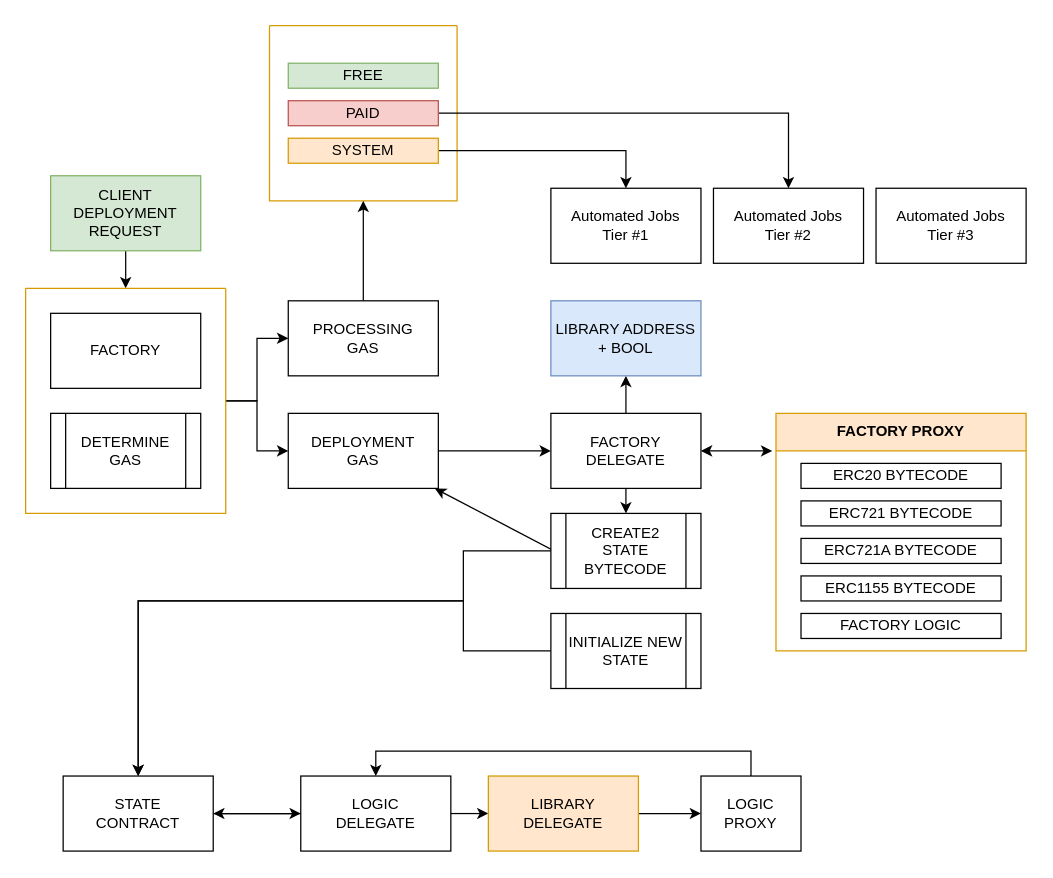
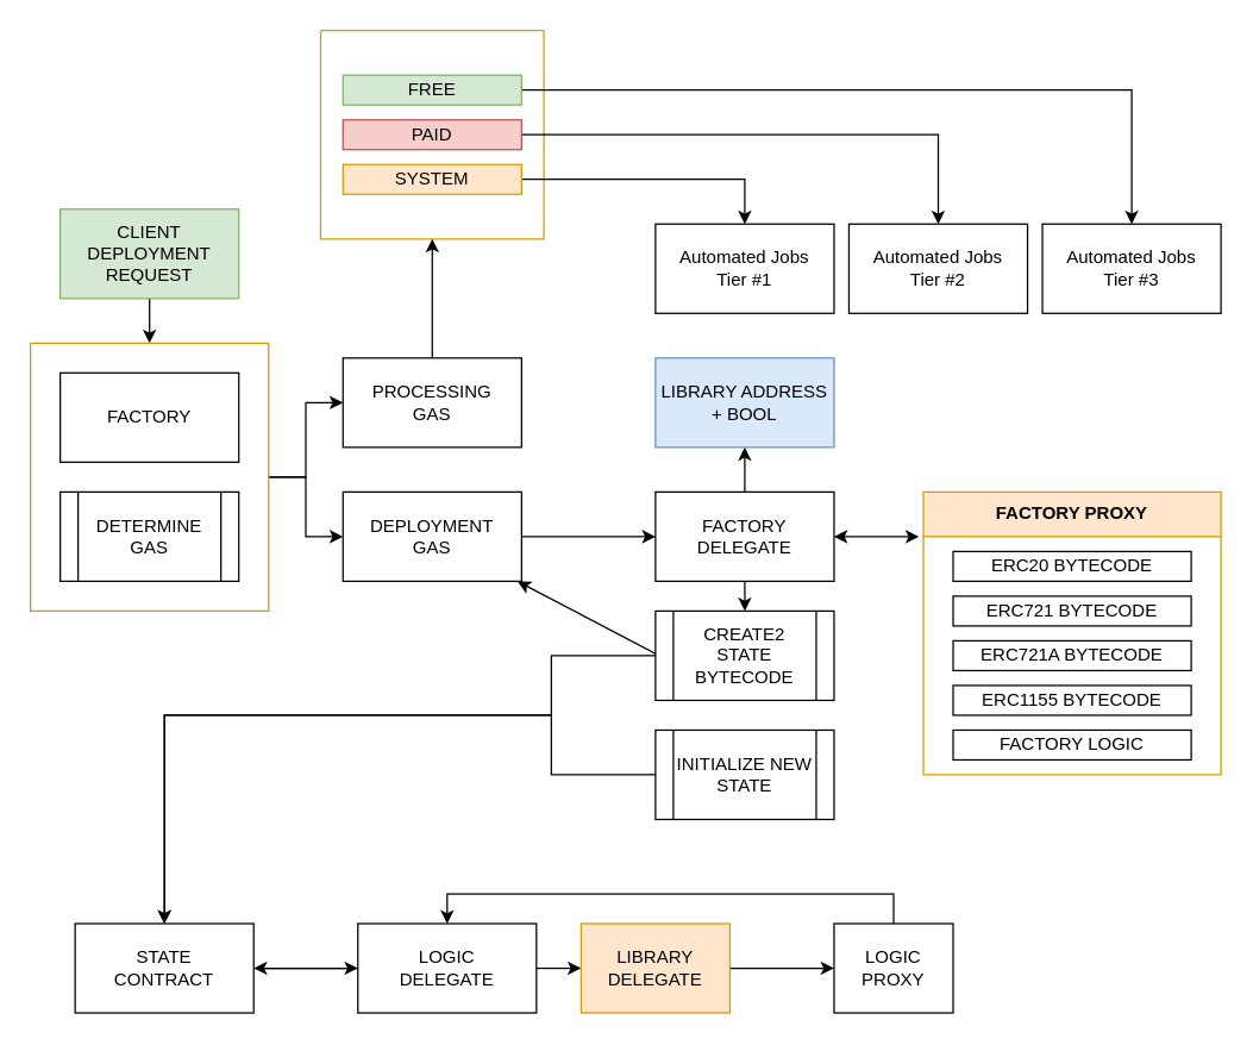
  <mxCell id="0" />
  <mxCell id="1" parent="0" />
  <mxCell id="2" value="" style="swimlane;startSize=0;fillColor=#ffe6cc;strokeColor=#d79b00;" vertex="1" parent="1"><mxGeometry x="215" y="20" width="150" height="140" as="geometry" /></mxCell>
  <mxCell id="3" value="Automated Jobs&lt;br&gt;Tier #1" style="rounded=0;whiteSpace=wrap;html=1;" vertex="1" parent="1"><mxGeometry x="440" y="150" width="120" height="60" as="geometry" /></mxCell>
  <mxCell id="4" value="Automated Jobs&lt;br&gt;&lt;div&gt;Tier #2&lt;/div&gt;" style="rounded=0;whiteSpace=wrap;html=1;" vertex="1" parent="1"><mxGeometry x="570" y="150" width="120" height="60" as="geometry" /></mxCell>
  <mxCell id="5" value="Automated Jobs&lt;br&gt;&lt;div&gt;Tier #3&lt;/div&gt;" style="rounded=0;whiteSpace=wrap;html=1;" vertex="1" parent="1"><mxGeometry x="700" y="150" width="120" height="60" as="geometry" /></mxCell>
  <mxCell id="6" style="edgeStyle=orthogonalEdgeStyle;rounded=0;orthogonalLoop=1;jettySize=auto;html=1;exitX=1;exitY=0.5;exitDx=0;exitDy=0;entryX=0.5;entryY=0;entryDx=0;entryDy=0;" edge="1" parent="1" source="7" target="3"><mxGeometry relative="1" as="geometry" /></mxCell>
  <mxCell id="7" value="SYSTEM" style="rounded=0;whiteSpace=wrap;html=1;fillColor=#ffe6cc;strokeColor=#d79b00;" vertex="1" parent="1"><mxGeometry x="230" y="110" width="120" height="20" as="geometry" /></mxCell>
+ <mxCell id="8" style="edgeStyle=orthogonalEdgeStyle;rounded=0;orthogonalLoop=1;jettySize=auto;html=1;exitX=1;exitY=0.5;exitDx=0;exitDy=0;" edge="1" parent="1" source="9" target="5"><mxGeometry relative="1" as="geometry" /></mxCell>
  <mxCell id="9" value="&lt;div&gt;FREE&lt;/div&gt;" style="rounded=0;whiteSpace=wrap;html=1;fillColor=#d5e8d4;strokeColor=#82b366;" vertex="1" parent="1"><mxGeometry x="230" y="50" width="120" height="20" as="geometry" /></mxCell>
  <mxCell id="10" style="edgeStyle=orthogonalEdgeStyle;rounded=0;orthogonalLoop=1;jettySize=auto;html=1;exitX=1;exitY=0.5;exitDx=0;exitDy=0;entryX=0.5;entryY=0;entryDx=0;entryDy=0;" edge="1" parent="1" source="11" target="4"><mxGeometry relative="1" as="geometry" /></mxCell>
  <mxCell id="11" value="PAID" style="rounded=0;whiteSpace=wrap;html=1;fillColor=#f8cecc;strokeColor=#b85450;" vertex="1" parent="1"><mxGeometry x="230" y="80" width="120" height="20" as="geometry" /></mxCell>
  <mxCell id="12" style="edgeStyle=none;rounded=0;sketch=0;orthogonalLoop=1;jettySize=auto;html=1;exitX=0.5;exitY=1;exitDx=0;exitDy=0;entryX=0.5;entryY=0;entryDx=0;entryDy=0;strokeColor=default;" edge="1" parent="1" source="13" target="38"><mxGeometry relative="1" as="geometry" /></mxCell>
  <mxCell id="13" value="CLIENT DEPLOYMENT&lt;br&gt;REQUEST" style="rounded=0;whiteSpace=wrap;html=1;fillColor=#d5e8d4;strokeColor=#82b366;" vertex="1" parent="1"><mxGeometry x="40" y="140" width="120" height="60" as="geometry" /></mxCell>
  <mxCell id="14" style="edgeStyle=none;rounded=0;sketch=0;orthogonalLoop=1;jettySize=auto;html=1;exitX=0.5;exitY=1;exitDx=0;exitDy=0;entryX=0.5;entryY=0;entryDx=0;entryDy=0;strokeColor=default;" edge="1" parent="1" source="16" target="25"><mxGeometry relative="1" as="geometry" /></mxCell>
  <mxCell id="15" style="edgeStyle=orthogonalEdgeStyle;rounded=0;sketch=0;orthogonalLoop=1;jettySize=auto;html=1;exitX=0.5;exitY=0;exitDx=0;exitDy=0;entryX=0.5;entryY=1;entryDx=0;entryDy=0;strokeColor=default;" edge="1" parent="1" source="16" target="45"><mxGeometry relative="1" as="geometry" /></mxCell>
  <mxCell id="16" value="FACTORY&lt;br&gt;&lt;div&gt;DELEGATE&lt;br&gt;&lt;/div&gt;" style="rounded=0;whiteSpace=wrap;html=1;" vertex="1" parent="1"><mxGeometry x="440" y="330" width="120" height="60" as="geometry" /></mxCell>
  <mxCell id="17" value="&lt;div&gt;FACTORY PROXY&lt;/div&gt;" style="swimlane;whiteSpace=wrap;html=1;startSize=30;fillColor=#ffe6cc;strokeColor=#d79b00;" vertex="1" parent="1"><mxGeometry x="620" y="330" width="200" height="190" as="geometry"><mxRectangle x="370" y="320" width="140" height="30" as="alternateBounds" /></mxGeometry></mxCell>
  <mxCell id="18" value="ERC20 BYTECODE" style="rounded=0;whiteSpace=wrap;html=1;" vertex="1" parent="17"><mxGeometry x="20" y="40" width="160" height="20" as="geometry" /></mxCell>
  <mxCell id="19" value="&lt;div&gt;ERC721 BYTECODE&lt;/div&gt;" style="rounded=0;whiteSpace=wrap;html=1;" vertex="1" parent="17"><mxGeometry x="20" y="70" width="160" height="20" as="geometry" /></mxCell>
  <mxCell id="20" value="ERC721A BYTECODE" style="rounded=0;whiteSpace=wrap;html=1;" vertex="1" parent="17"><mxGeometry x="20" y="100" width="160" height="20" as="geometry" /></mxCell>
  <mxCell id="21" value="ERC1155 BYTECODE" style="rounded=0;whiteSpace=wrap;html=1;" vertex="1" parent="17"><mxGeometry x="20" y="130" width="160" height="20" as="geometry" /></mxCell>
  <mxCell id="22" value="FACTORY LOGIC" style="rounded=0;whiteSpace=wrap;html=1;" vertex="1" parent="17"><mxGeometry x="20" y="160" width="160" height="20" as="geometry" /></mxCell>
  <mxCell id="23" style="edgeStyle=none;rounded=0;sketch=0;orthogonalLoop=1;jettySize=auto;html=1;exitX=0.5;exitY=1;exitDx=0;exitDy=0;strokeColor=default;" edge="1" parent="1" source="25" target="42"><mxGeometry relative="1" as="geometry" /></mxCell>
  <mxCell id="24" style="edgeStyle=orthogonalEdgeStyle;rounded=0;sketch=0;orthogonalLoop=1;jettySize=auto;html=1;exitX=0;exitY=0.5;exitDx=0;exitDy=0;strokeColor=default;entryX=0.5;entryY=0;entryDx=0;entryDy=0;" edge="1" parent="1" source="25" target="29"><mxGeometry relative="1" as="geometry"><mxPoint x="300" y="470" as="targetPoint" /><Array as="points"><mxPoint x="370" y="440" /><mxPoint x="370" y="480" /><mxPoint x="110" y="480" /></Array></mxGeometry></mxCell>
  <mxCell id="25" value="CREATE2 STATE BYTECODE" style="shape=process;whiteSpace=wrap;html=1;backgroundOutline=1;" vertex="1" parent="1"><mxGeometry x="440" y="410" width="120" height="60" as="geometry" /></mxCell>
  <mxCell id="26" style="edgeStyle=orthogonalEdgeStyle;rounded=0;sketch=0;orthogonalLoop=1;jettySize=auto;html=1;exitX=0;exitY=0.5;exitDx=0;exitDy=0;strokeColor=default;entryX=0.5;entryY=0;entryDx=0;entryDy=0;" edge="1" parent="1" source="27" target="29"><mxGeometry relative="1" as="geometry"><mxPoint x="230" y="470" as="targetPoint" /><Array as="points"><mxPoint x="370" y="520" /><mxPoint x="370" y="480" /><mxPoint x="110" y="480" /></Array></mxGeometry></mxCell>
  <mxCell id="27" value="INITIALIZE NEW STATE" style="shape=process;whiteSpace=wrap;html=1;backgroundOutline=1;" vertex="1" parent="1"><mxGeometry x="440" y="490" width="120" height="60" as="geometry" /></mxCell>
  <mxCell id="28" style="edgeStyle=orthogonalEdgeStyle;rounded=0;sketch=0;orthogonalLoop=1;jettySize=auto;html=1;exitX=1;exitY=0.5;exitDx=0;exitDy=0;entryX=0;entryY=0.5;entryDx=0;entryDy=0;strokeColor=default;" edge="1" parent="1" source="29" target="32"><mxGeometry relative="1" as="geometry" /></mxCell>
  <mxCell id="29" value="STATE&lt;br&gt;CONTRACT" style="rounded=0;whiteSpace=wrap;html=1;" vertex="1" parent="1"><mxGeometry y="620" width="120" height="60" as="geometry" x="50" /></mxCell>
  <mxCell id="30" style="edgeStyle=orthogonalEdgeStyle;rounded=0;sketch=0;orthogonalLoop=1;jettySize=auto;html=1;exitX=0;exitY=0.5;exitDx=0;exitDy=0;strokeColor=default;" edge="1" parent="1" source="32"><mxGeometry relative="1" as="geometry"><mxPoint x="170" y="650" as="targetPoint" /></mxGeometry></mxCell>
  <mxCell id="31" style="edgeStyle=orthogonalEdgeStyle;rounded=0;sketch=0;orthogonalLoop=1;jettySize=auto;html=1;exitX=1;exitY=0.5;exitDx=0;exitDy=0;entryX=0;entryY=0.5;entryDx=0;entryDy=0;strokeColor=default;" edge="1" parent="1" source="32" target="47"><mxGeometry relative="1" as="geometry" /></mxCell>
  <mxCell id="32" value="LOGIC&lt;br&gt;DELEGATE" style="rounded=0;whiteSpace=wrap;html=1;" vertex="1" parent="1"><mxGeometry x="240" y="620" width="120" height="60" as="geometry" /></mxCell>
  <mxCell id="33" style="edgeStyle=orthogonalEdgeStyle;rounded=0;sketch=0;orthogonalLoop=1;jettySize=auto;html=1;exitX=0.5;exitY=0;exitDx=0;exitDy=0;strokeColor=default;entryX=0.5;entryY=0;entryDx=0;entryDy=0;" edge="1" parent="1" source="34" target="32"><mxGeometry relative="1" as="geometry"><mxPoint x="300" y="560" as="targetPoint" /></mxGeometry></mxCell>
  <mxCell id="34" value="LOGIC&lt;br&gt;PROXY" style="rounded=0;whiteSpace=wrap;html=1;" vertex="1" parent="1"><mxGeometry x="560" y="620" width="80" height="60" as="geometry" /></mxCell>
  <mxCell id="35" value="" style="endArrow=classic;startArrow=classic;html=1;rounded=0;sketch=0;strokeColor=default;exitX=1;exitY=0.5;exitDx=0;exitDy=0;entryX=-0.015;entryY=0.158;entryDx=0;entryDy=0;entryPerimeter=0;" edge="1" parent="1" source="16" target="17"><mxGeometry width="50" height="50" relative="1" as="geometry"><mxPoint x="650" y="570" as="sourcePoint" /><mxPoint x="700" y="520" as="targetPoint" /></mxGeometry></mxCell>
  <mxCell id="36" style="edgeStyle=orthogonalEdgeStyle;rounded=0;sketch=0;orthogonalLoop=1;jettySize=auto;html=1;exitX=1;exitY=0.5;exitDx=0;exitDy=0;entryX=0;entryY=0.5;entryDx=0;entryDy=0;strokeColor=default;" edge="1" parent="1" source="38" target="42"><mxGeometry relative="1" as="geometry" /></mxCell>
  <mxCell id="37" style="edgeStyle=orthogonalEdgeStyle;rounded=0;sketch=0;orthogonalLoop=1;jettySize=auto;html=1;exitX=1;exitY=0.5;exitDx=0;exitDy=0;entryX=0;entryY=0.5;entryDx=0;entryDy=0;strokeColor=default;" edge="1" parent="1" source="38" target="44"><mxGeometry relative="1" as="geometry" /></mxCell>
  <mxCell id="38" value="" style="swimlane;startSize=0;fillColor=#ffe6cc;strokeColor=#D79B00;" vertex="1" parent="1"><mxGeometry x="20" y="230" width="160" height="180" as="geometry" /></mxCell>
  <mxCell id="39" value="FACTORY" style="rounded=0;whiteSpace=wrap;html=1;" vertex="1" parent="38"><mxGeometry x="20" y="20" width="120" height="60" as="geometry" /></mxCell>
  <mxCell id="40" value="DETERMINE GAS" style="shape=process;whiteSpace=wrap;html=1;backgroundOutline=1;" vertex="1" parent="38"><mxGeometry x="20" y="100" width="120" height="60" as="geometry" /></mxCell>
  <mxCell id="41" style="edgeStyle=none;rounded=0;sketch=0;orthogonalLoop=1;jettySize=auto;html=1;exitX=1;exitY=0.5;exitDx=0;exitDy=0;strokeColor=default;" edge="1" parent="1" source="42" target="16"><mxGeometry relative="1" as="geometry" /></mxCell>
  <mxCell id="42" value="&lt;div&gt;DEPLOYMENT&lt;/div&gt;&lt;div&gt;GAS&lt;br&gt;&lt;/div&gt;" style="rounded=0;whiteSpace=wrap;html=1;" vertex="1" parent="1"><mxGeometry x="230" y="330" width="120" height="60" as="geometry" /></mxCell>
  <mxCell id="43" style="edgeStyle=none;rounded=0;sketch=0;orthogonalLoop=1;jettySize=auto;html=1;exitX=0.5;exitY=0;exitDx=0;exitDy=0;entryX=0.5;entryY=1;entryDx=0;entryDy=0;strokeColor=default;" edge="1" parent="1" source="44" target="2"><mxGeometry relative="1" as="geometry" /></mxCell>
  <mxCell id="44" value="&lt;div&gt;PROCESSING&lt;/div&gt;&lt;div&gt;GAS&lt;br&gt;&lt;/div&gt;" style="rounded=0;whiteSpace=wrap;html=1;" vertex="1" parent="1"><mxGeometry x="230" y="240" width="120" height="60" as="geometry" /></mxCell>
  <mxCell id="45" value="LIBRARY ADDRESS + BOOL" style="rounded=0;whiteSpace=wrap;html=1;fillColor=#dae8fc;strokeColor=#6c8ebf;" vertex="1" parent="1"><mxGeometry x="440" y="240" width="120" height="60" as="geometry" /></mxCell>
  <mxCell id="46" style="edgeStyle=orthogonalEdgeStyle;rounded=0;sketch=0;orthogonalLoop=1;jettySize=auto;html=1;exitX=1;exitY=0.5;exitDx=0;exitDy=0;entryX=0;entryY=0.5;entryDx=0;entryDy=0;strokeColor=default;" edge="1" parent="1" source="47" target="34"><mxGeometry relative="1" as="geometry" /></mxCell>
- <mxCell id="47" value="LIBRARY&lt;br&gt;DELEGATE" style="rounded=0;whiteSpace=wrap;html=1;fillColor=#ffe6cc;strokeColor=#d79b00;" vertex="1" parent="1"><mxGeometry x="390" y="620" width="120" height="60" as="geometry" /></mxCell>
+ <mxCell id="47" value="LIBRARY&lt;br&gt;DELEGATE" style="rounded=0;whiteSpace=wrap;html=1;fillColor=#ffe6cc;strokeColor=#d79b00;" vertex="1" parent="1"><mxGeometry x="390" y="620" width="100" height="60" as="geometry" /></mxCell>
